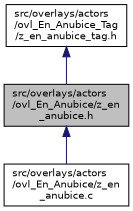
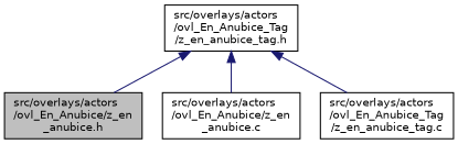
  digraph {
    node [color=black fillcolor=white fontname=Helvetica fontsize=10 shape=record style=filled]
    edge [color=midnightblue dir=back fontname=Helvetica fontsize=10 labelfontname=Helvetica labelfontsize=10 style=solid]
    n1 [fillcolor=grey75 fontcolor=black height=0.2 label="src/overlays/actors\l/ovl_En_Anubice/z_en\l_anubice.h" width=0.4]
    n2 [height=0.2 label="src/overlays/actors\l/ovl_En_Anubice/z_en\l_anubice.c" width=0.4]
    n3 [height=0.2 label="src/overlays/actors\l/ovl_En_Anubice_Tag\l/z_en_anubice_tag.h" width=0.4]
-   n1 -> n2
+   n4 [height=0.2 label="src/overlays/actors\l/ovl_En_Anubice_Tag\l/z_en_anubice_tag.c" width=0.4]
+   n3 -> n2
    n3 -> n1
+   n3 -> n4
  }
